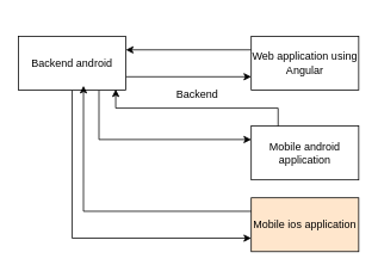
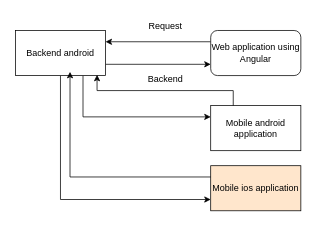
  <mxCell id="0" />
  <mxCell id="1" parent="0" />
  <mxCell id="2" style="edgeStyle=orthogonalEdgeStyle;rounded=0;orthogonalLoop=1;jettySize=auto;html=1;exitX=1;exitY=0.75;exitDx=0;exitDy=0;entryX=0;entryY=0.75;entryDx=0;entryDy=0;" edge="1" parent="1" source="5" target="7"><mxGeometry relative="1" as="geometry" /></mxCell>
  <mxCell id="3" style="edgeStyle=orthogonalEdgeStyle;rounded=0;orthogonalLoop=1;jettySize=auto;html=1;exitX=0.75;exitY=1;exitDx=0;exitDy=0;entryX=0;entryY=0.25;entryDx=0;entryDy=0;" edge="1" parent="1" source="5" target="10"><mxGeometry relative="1" as="geometry" /></mxCell>
  <mxCell id="4" style="edgeStyle=orthogonalEdgeStyle;rounded=0;orthogonalLoop=1;jettySize=auto;html=1;exitX=0.5;exitY=1;exitDx=0;exitDy=0;entryX=0;entryY=0.75;entryDx=0;entryDy=0;" edge="1" parent="1" source="5" target="11"><mxGeometry relative="1" as="geometry" /></mxCell>
  <mxCell id="5" value="Backend android" style="rounded=0;whiteSpace=wrap;html=1;" vertex="1" parent="1"><mxGeometry x="20" y="40" width="120" height="60" as="geometry" /></mxCell>
  <mxCell id="6" style="edgeStyle=orthogonalEdgeStyle;rounded=0;orthogonalLoop=1;jettySize=auto;html=1;exitX=0;exitY=0.25;exitDx=0;exitDy=0;entryX=1;entryY=0.25;entryDx=0;entryDy=0;" edge="1" parent="1" source="7" target="5"><mxGeometry relative="1" as="geometry" /></mxCell>
- <mxCell id="7" value="Web application using Angular" style="rounded=0;whiteSpace=wrap;html=1;" vertex="1" parent="1"><mxGeometry x="280" y="40" width="120" height="60" as="geometry" /></mxCell>
+ <mxCell id="7" value="Web application using Angular" style="whiteSpace=wrap;html=1;rounded=1;" vertex="1" parent="1"><mxGeometry x="280" y="40" width="120" height="60" as="geometry" /></mxCell>
+ <mxCell id="8" value="Request" style="text;html=1;align=center;verticalAlign=middle;whiteSpace=wrap;rounded=0;" vertex="1" parent="1"><mxGeometry x="190" y="20" width="60" height="30" as="geometry" /></mxCell>
  <mxCell id="9" value="Backend" style="text;html=1;align=center;verticalAlign=middle;whiteSpace=wrap;rounded=0;" vertex="1" parent="1"><mxGeometry x="190" y="90" width="60" height="30" as="geometry" /></mxCell>
  <mxCell id="10" value="Mobile android application" style="rounded=0;whiteSpace=wrap;html=1;" vertex="1" parent="1"><mxGeometry x="280" y="140" width="120" height="60" as="geometry" /></mxCell>
  <mxCell id="11" value="Mobile ios application" style="rounded=0;whiteSpace=wrap;html=1;fillColor=#ffe6cc;" vertex="1" parent="1"><mxGeometry x="280" y="220" width="120" height="60" as="geometry" /></mxCell>
  <mxCell id="12" style="edgeStyle=orthogonalEdgeStyle;rounded=0;orthogonalLoop=1;jettySize=auto;html=1;exitX=0.25;exitY=0;exitDx=0;exitDy=0;entryX=0.906;entryY=0.983;entryDx=0;entryDy=0;entryPerimeter=0;" edge="1" parent="1" source="10" target="5"><mxGeometry relative="1" as="geometry" /></mxCell>
  <mxCell id="13" style="edgeStyle=orthogonalEdgeStyle;rounded=0;orthogonalLoop=1;jettySize=auto;html=1;exitX=0;exitY=0.25;exitDx=0;exitDy=0;entryX=0.606;entryY=0.917;entryDx=0;entryDy=0;entryPerimeter=0;" edge="1" parent="1" source="11" target="5"><mxGeometry relative="1" as="geometry" /></mxCell>
